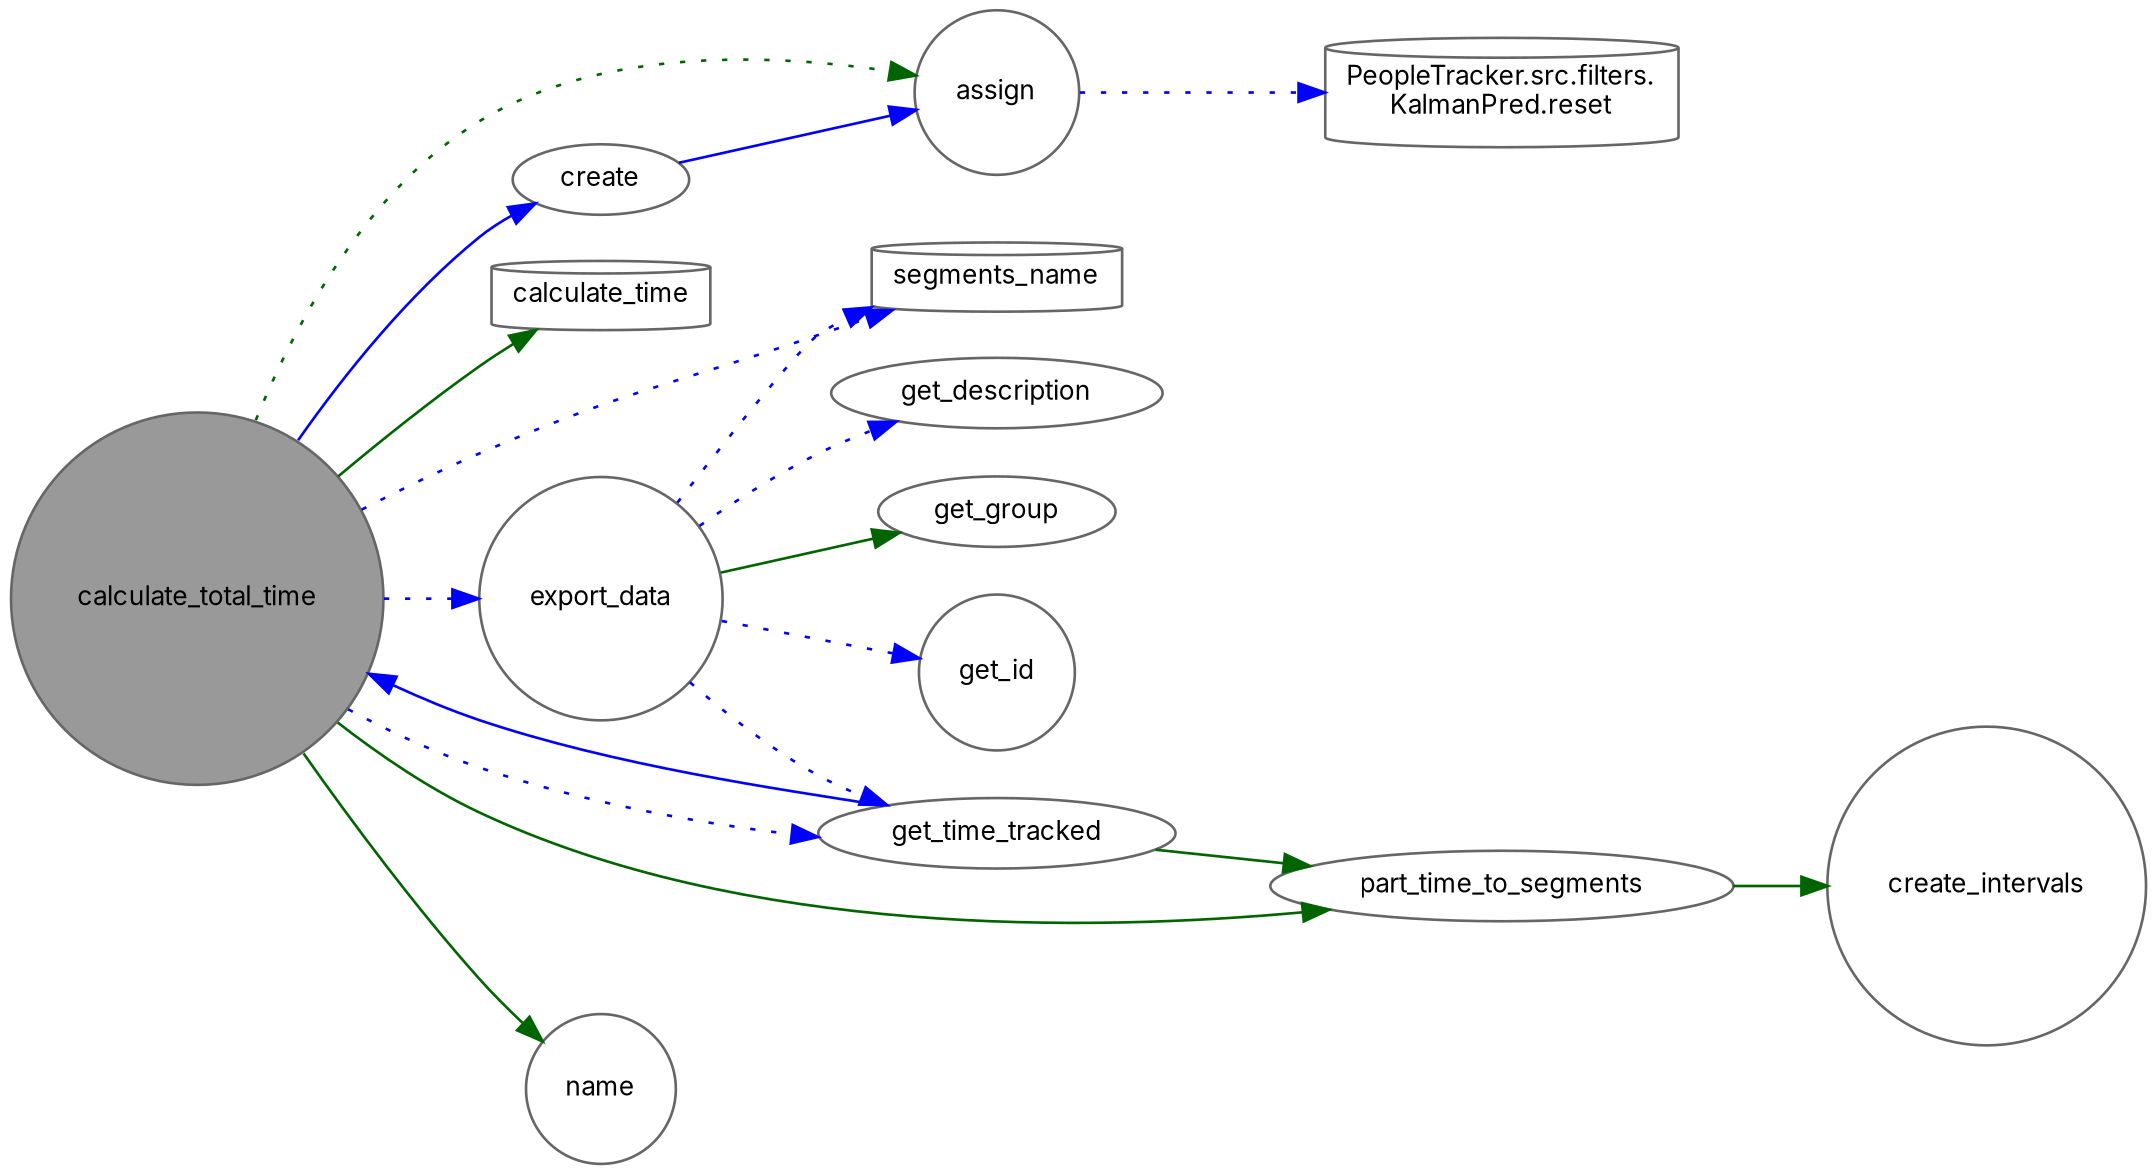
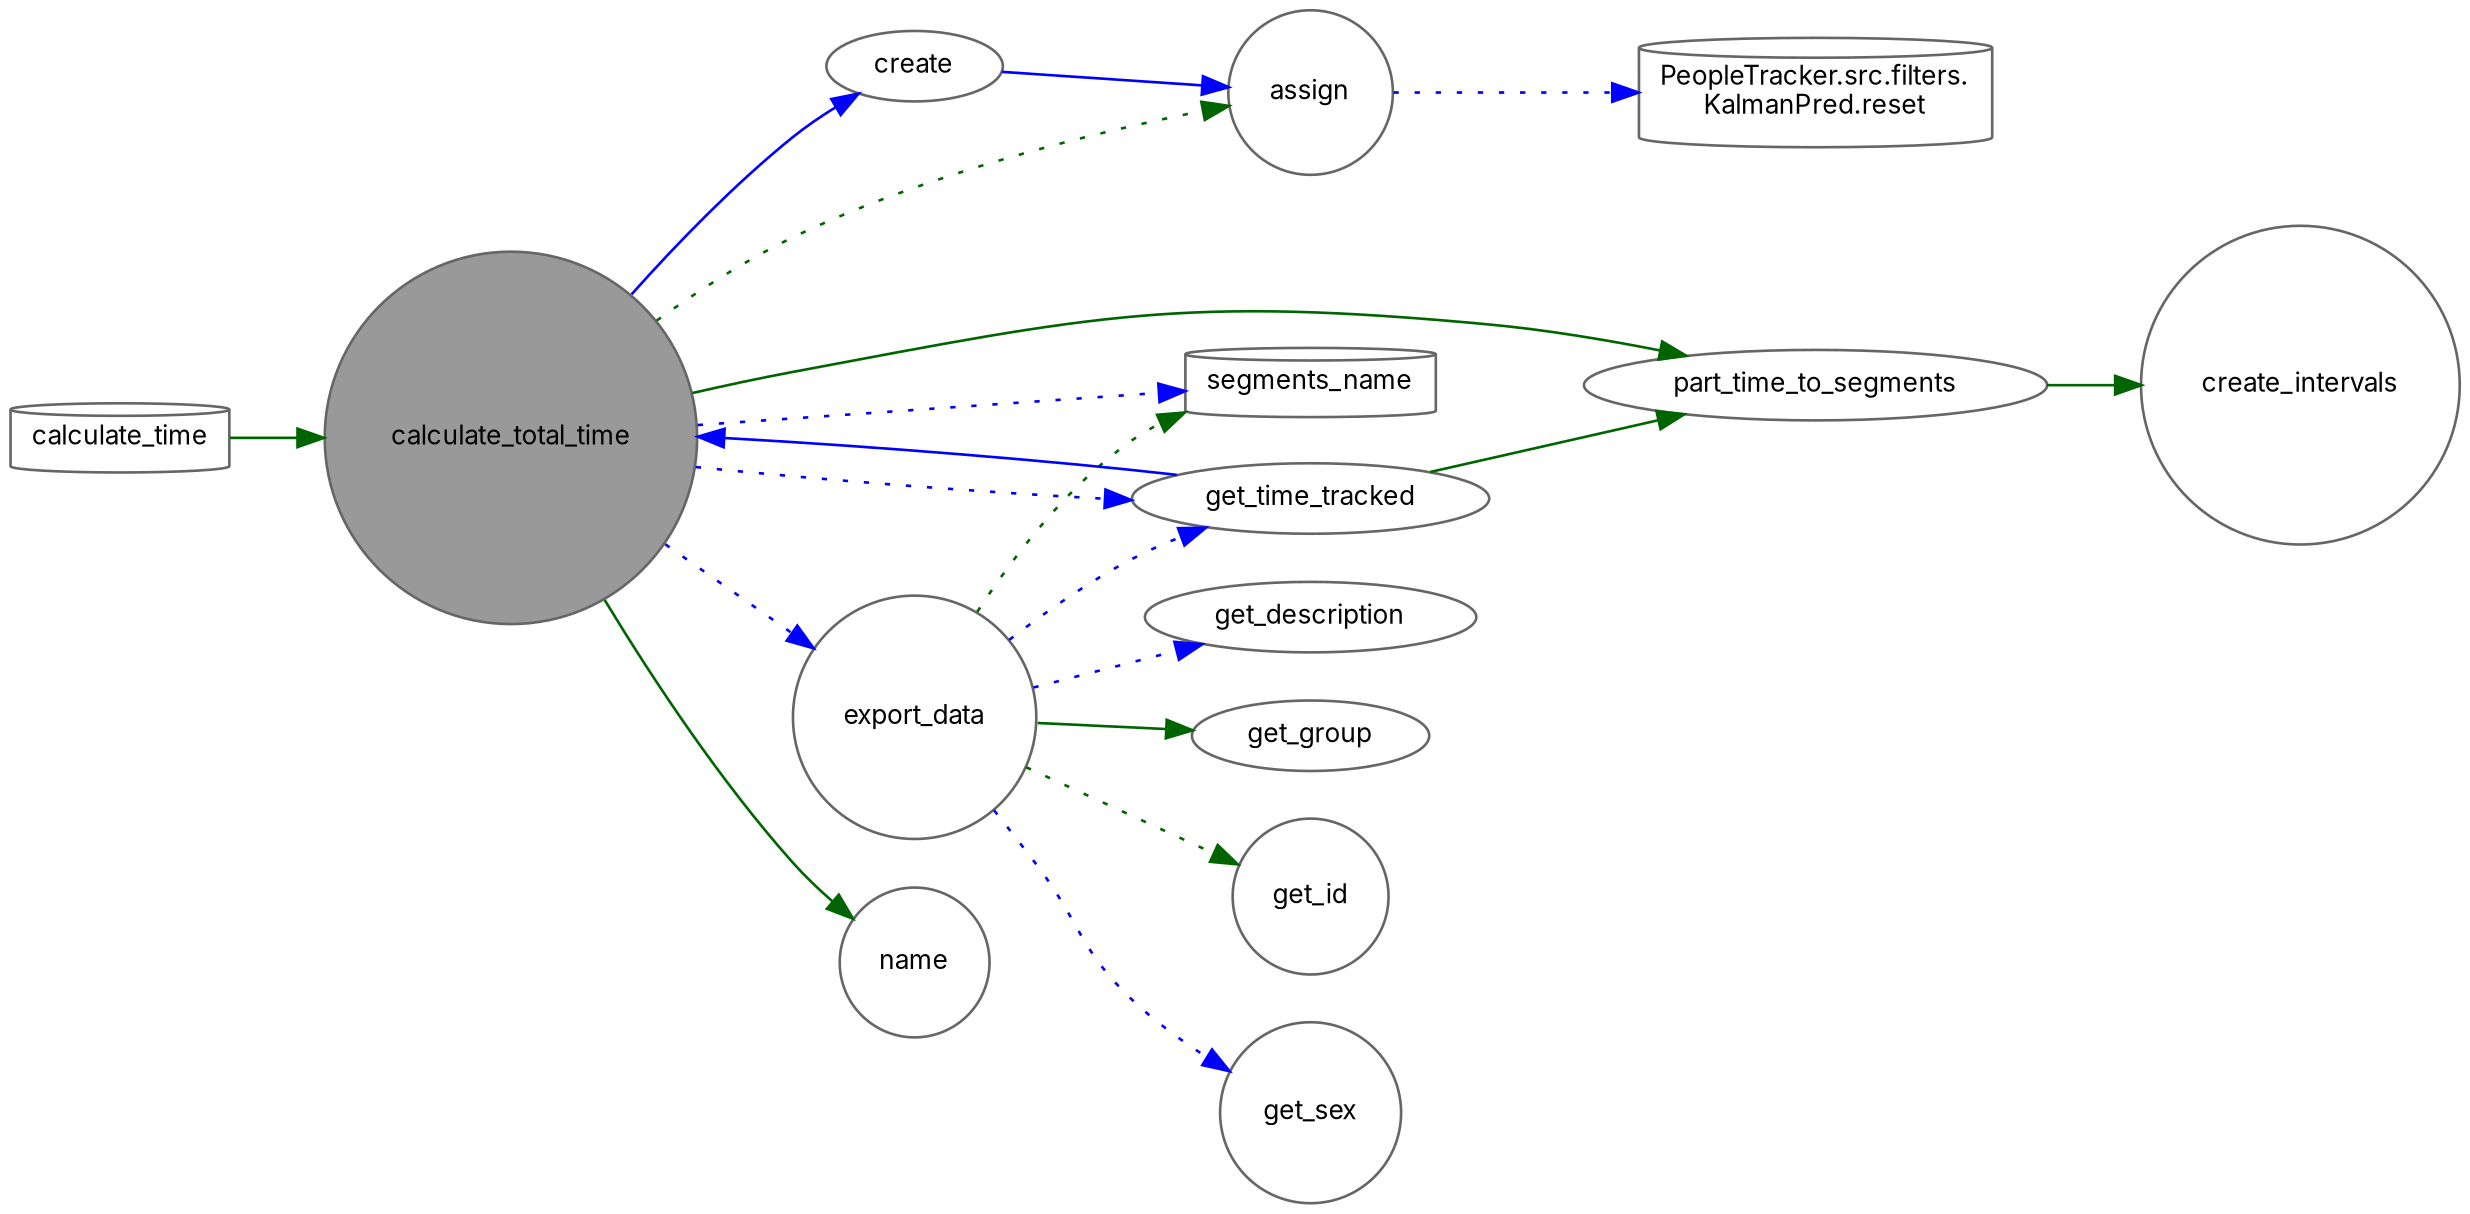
  digraph {
    fontname=Inter
    rankdir=LR
    node [color=grey40 fillcolor=white fontname=Inter fontsize=10 shape=circle style=filled]
    edge [color=blue fontname=Inter fontsize=10 labelfontname=Helvetica labelfontsize=10 style=dotted]
    n1 [color=gray40 fillcolor=grey60 fontcolor=black height=0.2 label=calculate_total_time width=0.4]
    n2 [height=0.2 label=assign width=0.4]
    n3 [height=0.2 label=create shape=ellipse width=0.4]
    n4 [height=0.2 label=calculate_time shape=cylinder width=0.4]
    n5 [height=0.2 label=export_data width=0.4]
    n6 [height=0.2 label=segments_name shape=cylinder width=0.4]
    n7 [height=0.2 label=get_time_tracked shape=ellipse width=0.4]
    n8 [height=0.2 label=part_time_to_segments shape=ellipse width=0.4]
    n9 [height=0.2 label=name width=0.4]
    n10 [height=0.2 label="PeopleTracker.src.filters.\lKalmanPred.reset" shape=cylinder width=0.4]
    n11 [height=0.2 label=get_description shape=ellipse width=0.4]
    n12 [height=0.2 label=get_group shape=ellipse width=0.4]
    n13 [height=0.2 label=get_id width=0.4]
+   n14 [height=0.2 label=get_sex width=0.4]
    n15 [height=0.2 label=create_intervals width=0.4]
    n1 -> n2 [color=darkgreen]
    n1 -> n3 [style=solid]
-   n1 -> n4 [color=darkgreen style=solid]
+   n4 -> n1 [color=darkgreen style=solid]
    n1 -> n5
    n1 -> n6
    n1 -> n7
    n1 -> n8 [color=darkgreen style=solid]
    n1 -> n9 [color=darkgreen style=solid]
    n2 -> n10
    n3 -> n2 [style=solid]
-   n5 -> n6
+   n5 -> n6 [color=darkgreen]
    n5 -> n7
    n5 -> n11
    n5 -> n12 [color=darkgreen style=solid]
-   n5 -> n13
+   n5 -> n13 [color=darkgreen]
+   n5 -> n14
    n7 -> n1 [style=solid]
    n7 -> n8 [color=darkgreen style=solid]
    n8 -> n15 [color=darkgreen style=solid]
  }
